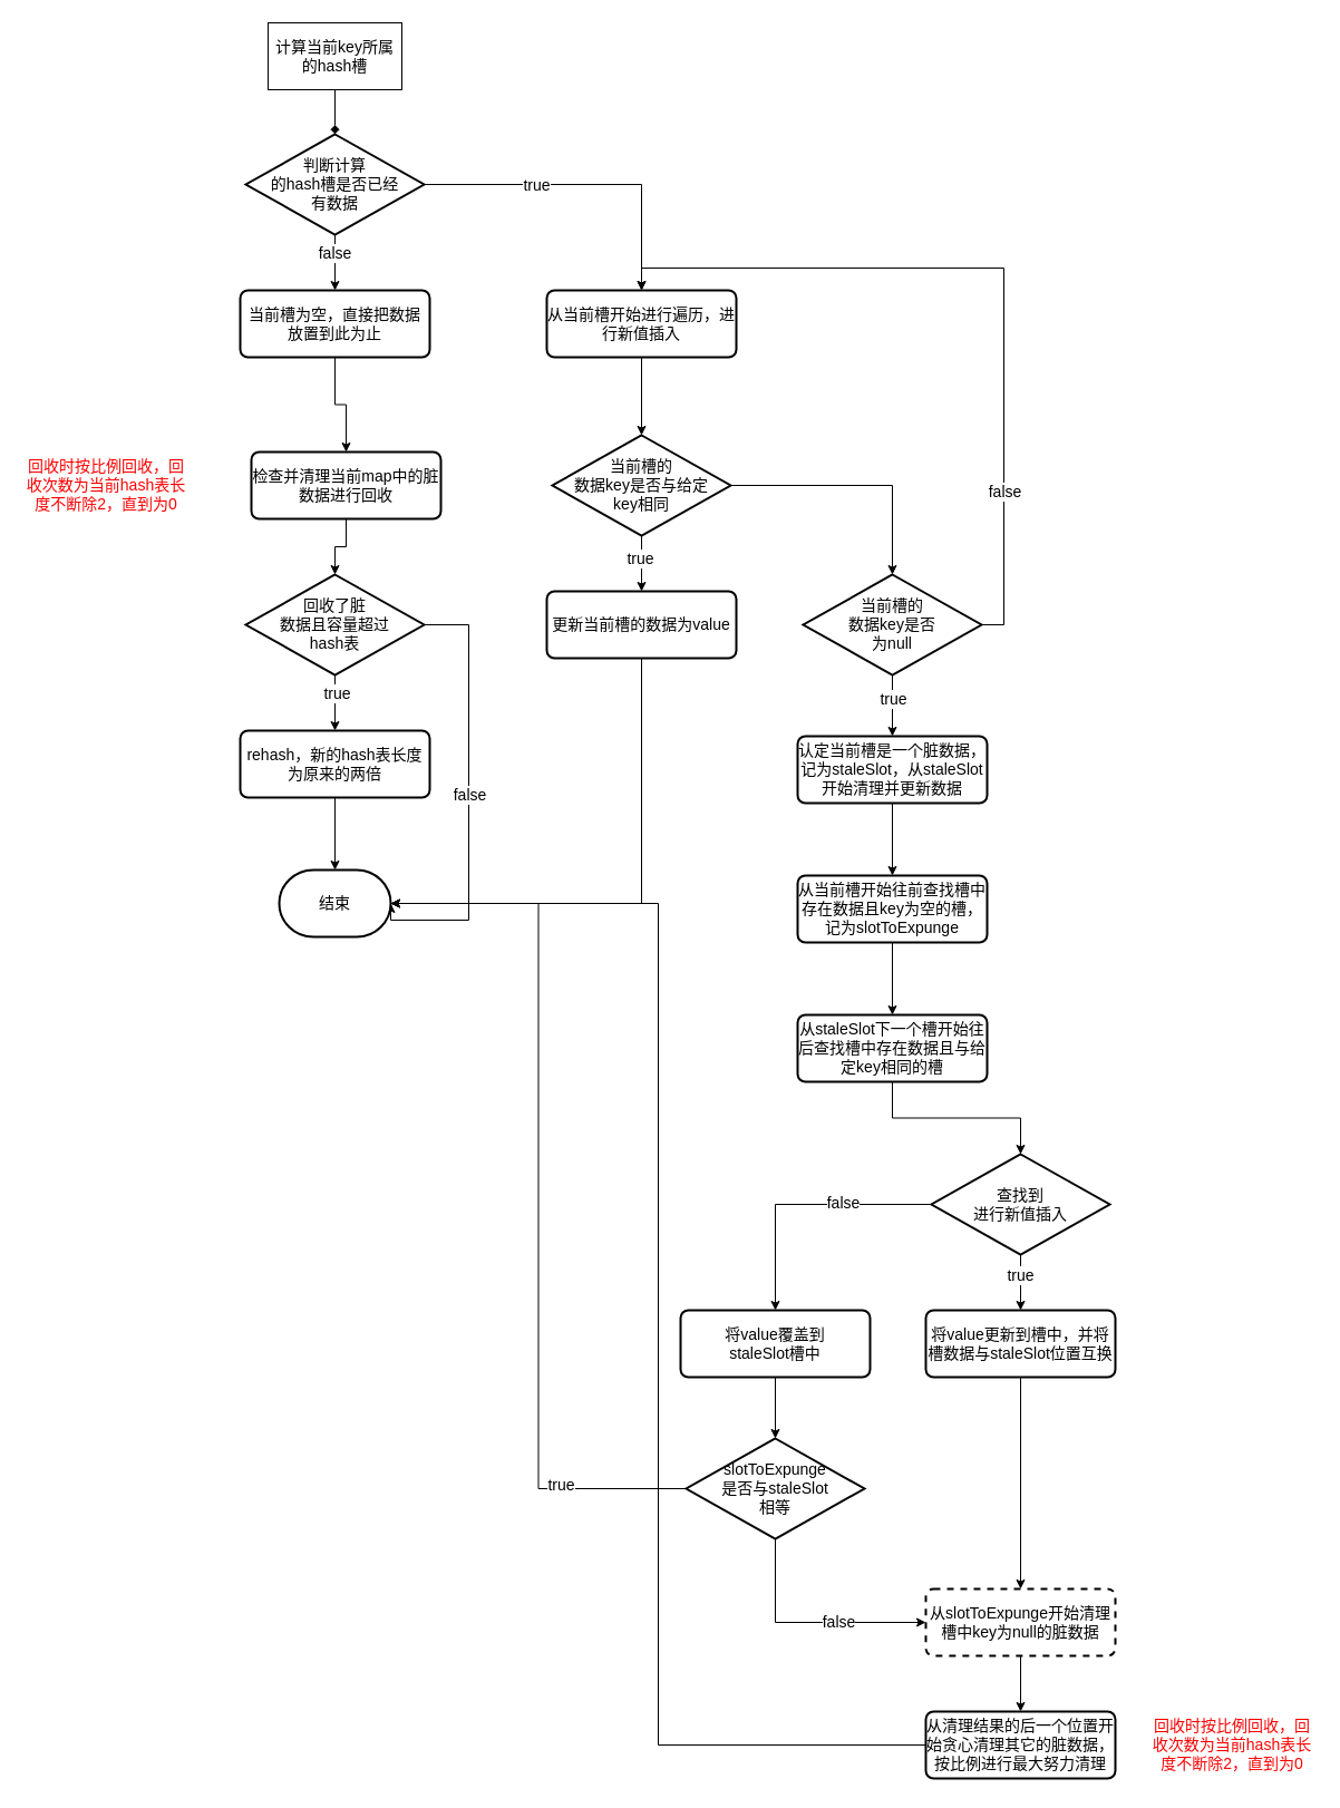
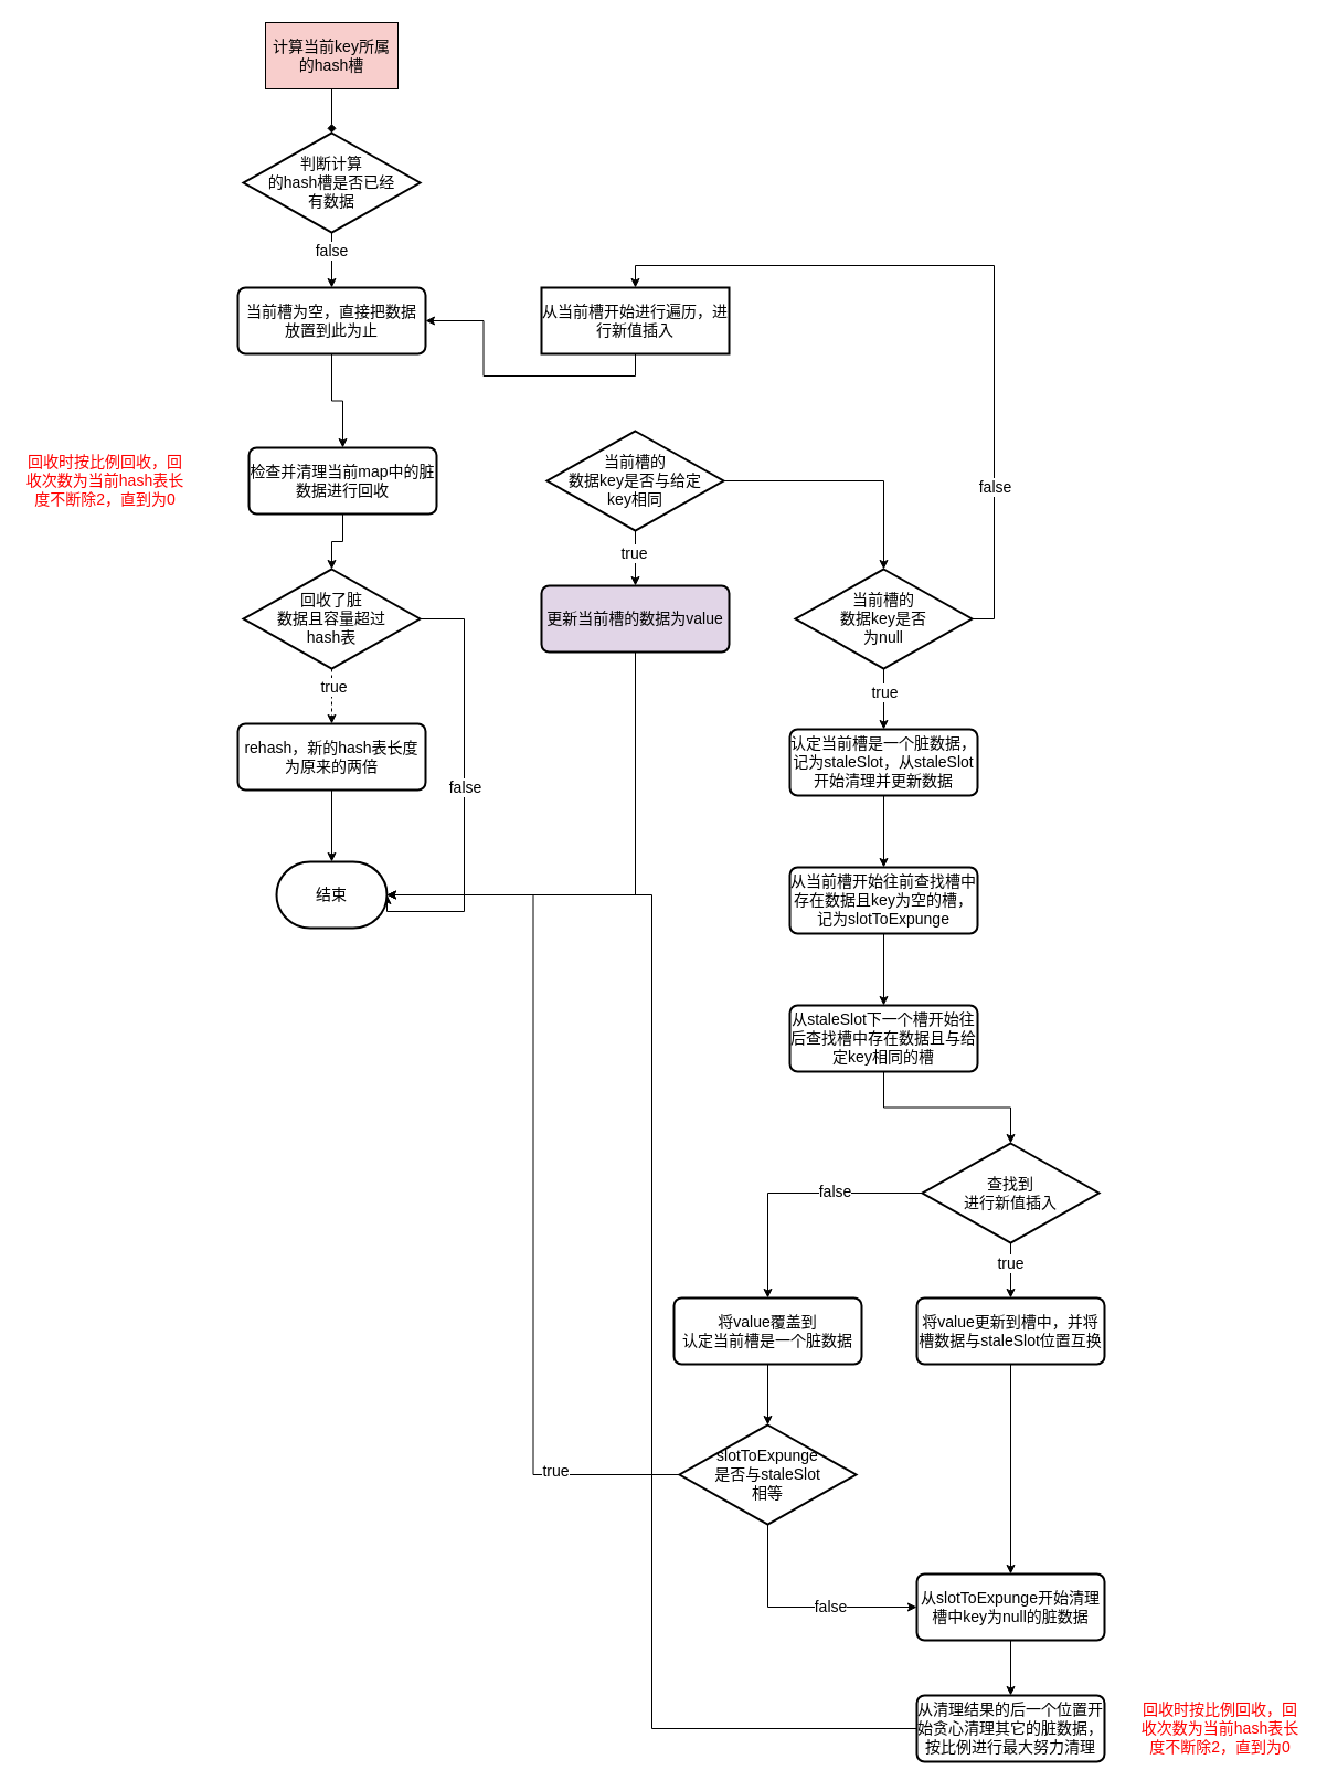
  <mxCell id="0" />
  <mxCell id="1" parent="0" />
  <mxCell id="2" style="edgeStyle=orthogonalEdgeStyle;rounded=0;orthogonalLoop=1;jettySize=auto;html=1;exitX=0.5;exitY=1;exitDx=0;exitDy=0;entryX=0.5;entryY=0;entryDx=0;entryDy=0;entryPerimeter=0;fontSize=14;endArrow=diamond;" parent="1" source="3" target="8" edge="1"><mxGeometry relative="1" as="geometry" /></mxCell>
- <mxCell id="3" value="计算当前key所属的hash槽" style="rounded=0;whiteSpace=wrap;html=1;fontSize=14;" parent="1" vertex="1"><mxGeometry x="240" y="20" width="120" height="60" as="geometry" /></mxCell>
+ <mxCell id="3" value="计算当前key所属的hash槽" style="rounded=0;whiteSpace=wrap;html=1;fontSize=14;fillColor=#f8cecc;" parent="1" vertex="1"><mxGeometry x="240" y="20" width="120" height="60" as="geometry" /></mxCell>
  <mxCell id="4" style="edgeStyle=orthogonalEdgeStyle;rounded=0;orthogonalLoop=1;jettySize=auto;html=1;exitX=0.5;exitY=1;exitDx=0;exitDy=0;exitPerimeter=0;entryX=0.5;entryY=0;entryDx=0;entryDy=0;fontSize=14;" parent="1" source="8" target="10" edge="1"><mxGeometry relative="1" as="geometry" /></mxCell>
  <mxCell id="5" value="false" style="edgeLabel;html=1;align=center;verticalAlign=middle;resizable=0;points=[];fontSize=14;" parent="4" vertex="1" connectable="0"><mxGeometry x="-0.352" y="-1" relative="1" as="geometry"><mxPoint as="offset" /></mxGeometry></mxCell>
- <mxCell id="6" style="edgeStyle=orthogonalEdgeStyle;rounded=0;orthogonalLoop=1;jettySize=auto;html=1;exitX=1;exitY=0.5;exitDx=0;exitDy=0;exitPerimeter=0;entryX=0.5;entryY=0;entryDx=0;entryDy=0;fontSize=14;" parent="1" source="8" target="23" edge="1"><mxGeometry relative="1" as="geometry" /></mxCell>
- <mxCell id="7" value="true" style="edgeLabel;html=1;align=center;verticalAlign=middle;resizable=0;points=[];fontSize=14;" parent="6" vertex="1" connectable="0"><mxGeometry x="-0.308" relative="1" as="geometry"><mxPoint as="offset" /></mxGeometry></mxCell>
  <mxCell id="8" value="判断计算&lt;br&gt;的hash槽是否已经&lt;br&gt;有数据" style="strokeWidth=2;html=1;shape=mxgraph.flowchart.decision;whiteSpace=wrap;fontSize=14;" parent="1" vertex="1"><mxGeometry x="220" y="120" width="160" height="90" as="geometry" /></mxCell>
  <mxCell id="9" style="edgeStyle=orthogonalEdgeStyle;rounded=0;orthogonalLoop=1;jettySize=auto;html=1;exitX=0.5;exitY=1;exitDx=0;exitDy=0;entryX=0.5;entryY=0;entryDx=0;entryDy=0;fontSize=14;" parent="1" source="10" target="12" edge="1"><mxGeometry relative="1" as="geometry" /></mxCell>
  <mxCell id="10" value="当前槽为空，直接把数据&lt;br&gt;放置到此为止" style="rounded=1;whiteSpace=wrap;html=1;absoluteArcSize=1;arcSize=14;strokeWidth=2;fontSize=14;" parent="1" vertex="1"><mxGeometry x="215" y="260" width="170" height="60" as="geometry" /></mxCell>
  <mxCell id="11" style="edgeStyle=orthogonalEdgeStyle;rounded=0;orthogonalLoop=1;jettySize=auto;html=1;exitX=0.5;exitY=1;exitDx=0;exitDy=0;fontSize=14;" parent="1" source="12" target="17" edge="1"><mxGeometry relative="1" as="geometry" /></mxCell>
  <mxCell id="12" value="检查并清理当前map中的脏数据进行回收" style="rounded=1;whiteSpace=wrap;html=1;absoluteArcSize=1;arcSize=14;strokeWidth=2;fontSize=14;" parent="1" vertex="1"><mxGeometry x="225" y="405" width="170" height="60" as="geometry" /></mxCell>
- <mxCell id="13" style="edgeStyle=orthogonalEdgeStyle;rounded=0;orthogonalLoop=1;jettySize=auto;html=1;exitX=0.5;exitY=1;exitDx=0;exitDy=0;exitPerimeter=0;entryX=0.5;entryY=0;entryDx=0;entryDy=0;fontSize=14;" parent="1" source="17" target="19" edge="1"><mxGeometry relative="1" as="geometry" /></mxCell>
+ <mxCell id="13" style="edgeStyle=orthogonalEdgeStyle;rounded=0;orthogonalLoop=1;jettySize=auto;html=1;exitX=0.5;exitY=1;exitDx=0;exitDy=0;exitPerimeter=0;entryX=0.5;entryY=0;entryDx=0;entryDy=0;fontSize=14;dashed=1;" parent="1" source="17" target="19" edge="1"><mxGeometry relative="1" as="geometry" /></mxCell>
  <mxCell id="14" value="true" style="edgeLabel;html=1;align=center;verticalAlign=middle;resizable=0;points=[];fontSize=14;" parent="13" vertex="1" connectable="0"><mxGeometry x="-0.352" y="1" relative="1" as="geometry"><mxPoint as="offset" /></mxGeometry></mxCell>
  <mxCell id="15" style="edgeStyle=orthogonalEdgeStyle;rounded=0;orthogonalLoop=1;jettySize=auto;html=1;exitX=1;exitY=0.5;exitDx=0;exitDy=0;exitPerimeter=0;entryX=1;entryY=0.5;entryDx=0;entryDy=0;entryPerimeter=0;fontSize=14;" parent="1" source="17" target="20" edge="1"><mxGeometry relative="1" as="geometry"><Array as="points"><mxPoint x="420" y="560" /><mxPoint x="420" y="825" /></Array></mxGeometry></mxCell>
  <mxCell id="16" value="false" style="edgeLabel;html=1;align=center;verticalAlign=middle;resizable=0;points=[];fontSize=14;" parent="15" vertex="1" connectable="0"><mxGeometry x="-0.017" relative="1" as="geometry"><mxPoint as="offset" /></mxGeometry></mxCell>
  <mxCell id="17" value="回收了脏&lt;br&gt;数据且容量超过&lt;br&gt;hash表" style="strokeWidth=2;html=1;shape=mxgraph.flowchart.decision;whiteSpace=wrap;fontSize=14;" parent="1" vertex="1"><mxGeometry x="220" y="515" width="160" height="90" as="geometry" /></mxCell>
  <mxCell id="18" style="edgeStyle=orthogonalEdgeStyle;rounded=0;orthogonalLoop=1;jettySize=auto;html=1;exitX=0.5;exitY=1;exitDx=0;exitDy=0;fontSize=14;" parent="1" source="19" target="20" edge="1"><mxGeometry relative="1" as="geometry" /></mxCell>
  <mxCell id="19" value="rehash，新的hash表长度为原来的两倍" style="rounded=1;whiteSpace=wrap;html=1;absoluteArcSize=1;arcSize=14;strokeWidth=2;fontSize=14;" parent="1" vertex="1"><mxGeometry x="215" y="655" width="170" height="60" as="geometry" /></mxCell>
  <mxCell id="20" value="结束" style="strokeWidth=2;html=1;shape=mxgraph.flowchart.terminator;whiteSpace=wrap;fontSize=14;" parent="1" vertex="1"><mxGeometry x="250" y="780" width="100" height="60" as="geometry" /></mxCell>
- <mxCell id="21" style="edgeStyle=orthogonalEdgeStyle;rounded=0;orthogonalLoop=1;jettySize=auto;html=1;exitX=0.5;exitY=1;exitDx=0;exitDy=0;fontSize=14;" parent="1" source="23" target="26" edge="1"><mxGeometry relative="1" as="geometry" /></mxCell>
+ <mxCell id="21" style="edgeStyle=orthogonalEdgeStyle;rounded=0;orthogonalLoop=1;jettySize=auto;html=1;exitX=0.5;exitY=1;exitDx=0;exitDy=0;fontSize=14;" parent="1" source="23" target="10" edge="1"><mxGeometry relative="1" as="geometry" /></mxCell>
  <mxCell id="22" style="edgeStyle=orthogonalEdgeStyle;rounded=0;orthogonalLoop=1;jettySize=auto;html=1;entryX=0.5;entryY=0;entryDx=0;entryDy=0;entryPerimeter=0;fontSize=14;exitX=1;exitY=0.5;exitDx=0;exitDy=0;exitPerimeter=0;" parent="1" source="26" target="33" edge="1"><mxGeometry relative="1" as="geometry"><mxPoint x="650" y="565" as="sourcePoint" /></mxGeometry></mxCell>
- <mxCell id="23" value="从当前槽开始进行遍历，进行新值插入" style="rounded=1;whiteSpace=wrap;html=1;absoluteArcSize=1;arcSize=14;strokeWidth=2;fontSize=14;" parent="1" vertex="1"><mxGeometry x="490" y="260" width="170" height="60" as="geometry" /></mxCell>
+ <mxCell id="23" value="从当前槽开始进行遍历，进行新值插入" style="whiteSpace=wrap;html=1;absoluteArcSize=1;arcSize=14;strokeWidth=2;fontSize=14;rounded=0;" parent="1" vertex="1"><mxGeometry x="490" y="260" width="170" height="60" as="geometry" /></mxCell>
  <mxCell id="24" style="edgeStyle=orthogonalEdgeStyle;rounded=0;orthogonalLoop=1;jettySize=auto;html=1;exitX=0.5;exitY=1;exitDx=0;exitDy=0;exitPerimeter=0;fontSize=14;" parent="1" source="26" target="28" edge="1"><mxGeometry relative="1" as="geometry" /></mxCell>
  <mxCell id="25" value="true" style="edgeLabel;html=1;align=center;verticalAlign=middle;resizable=0;points=[];fontSize=14;" parent="24" vertex="1" connectable="0"><mxGeometry x="-0.204" y="-2" relative="1" as="geometry"><mxPoint as="offset" /></mxGeometry></mxCell>
  <mxCell id="26" value="当前槽的&lt;br&gt;数据key是否与给定&lt;br&gt;key相同" style="strokeWidth=2;html=1;shape=mxgraph.flowchart.decision;whiteSpace=wrap;fontSize=14;" parent="1" vertex="1"><mxGeometry x="495" y="390" width="160" height="90" as="geometry" /></mxCell>
- <mxCell id="27" style="edgeStyle=orthogonalEdgeStyle;rounded=0;orthogonalLoop=1;jettySize=auto;html=1;exitX=0.5;exitY=1;exitDx=0;exitDy=0;entryX=1;entryY=0.5;entryDx=0;entryDy=0;entryPerimeter=0;fontSize=14;" parent="1" source="28" target="20" edge="1"><mxGeometry relative="1" as="geometry" /></mxCell>
- <mxCell id="28" value="更新当前槽的数据为value" style="rounded=1;whiteSpace=wrap;html=1;absoluteArcSize=1;arcSize=14;strokeWidth=2;fontSize=14;" parent="1" vertex="1"><mxGeometry x="490" y="530" width="170" height="60" as="geometry" /></mxCell>
+ <mxCell id="27" style="edgeStyle=orthogonalEdgeStyle;rounded=0;orthogonalLoop=1;jettySize=auto;html=1;exitX=0.5;exitY=1;exitDx=0;exitDy=0;entryX=1;entryY=0.5;entryDx=0;entryDy=0;entryPerimeter=0;fontSize=14;endArrow=open;" parent="1" source="28" target="20" edge="1"><mxGeometry relative="1" as="geometry" /></mxCell>
+ <mxCell id="28" value="更新当前槽的数据为value" style="rounded=1;whiteSpace=wrap;html=1;absoluteArcSize=1;arcSize=14;strokeWidth=2;fontSize=14;fillColor=#e1d5e7;" parent="1" vertex="1"><mxGeometry x="490" y="530" width="170" height="60" as="geometry" /></mxCell>
  <mxCell id="29" style="edgeStyle=orthogonalEdgeStyle;rounded=0;orthogonalLoop=1;jettySize=auto;html=1;exitX=1;exitY=0.5;exitDx=0;exitDy=0;exitPerimeter=0;entryX=0.5;entryY=0;entryDx=0;entryDy=0;fontSize=14;" parent="1" source="33" target="23" edge="1"><mxGeometry relative="1" as="geometry" /></mxCell>
  <mxCell id="30" value="false" style="edgeLabel;html=1;align=center;verticalAlign=middle;resizable=0;points=[];fontSize=14;" parent="29" vertex="1" connectable="0"><mxGeometry x="-0.592" relative="1" as="geometry"><mxPoint as="offset" /></mxGeometry></mxCell>
  <mxCell id="31" style="edgeStyle=orthogonalEdgeStyle;rounded=0;orthogonalLoop=1;jettySize=auto;html=1;exitX=0.5;exitY=1;exitDx=0;exitDy=0;exitPerimeter=0;entryX=0.5;entryY=0;entryDx=0;entryDy=0;fontSize=14;" parent="1" source="33" target="35" edge="1"><mxGeometry relative="1" as="geometry" /></mxCell>
  <mxCell id="32" value="true" style="edgeLabel;html=1;align=center;verticalAlign=middle;resizable=0;points=[];fontSize=14;" parent="31" vertex="1" connectable="0"><mxGeometry x="-0.246" relative="1" as="geometry"><mxPoint as="offset" /></mxGeometry></mxCell>
  <mxCell id="33" value="当前槽的&lt;br&gt;数据key是否&lt;br&gt;为null" style="strokeWidth=2;html=1;shape=mxgraph.flowchart.decision;whiteSpace=wrap;fontSize=14;" parent="1" vertex="1"><mxGeometry x="720" y="515" width="160" height="90" as="geometry" /></mxCell>
  <mxCell id="34" style="edgeStyle=orthogonalEdgeStyle;rounded=0;orthogonalLoop=1;jettySize=auto;html=1;exitX=0.5;exitY=1;exitDx=0;exitDy=0;entryX=0.5;entryY=0;entryDx=0;entryDy=0;fontSize=14;" parent="1" source="35" target="37" edge="1"><mxGeometry relative="1" as="geometry" /></mxCell>
  <mxCell id="35" value="认定当前槽是一个脏数据，记为staleSlot，从staleSlot开始清理并更新数据" style="rounded=1;whiteSpace=wrap;html=1;absoluteArcSize=1;arcSize=14;strokeWidth=2;fontSize=14;" parent="1" vertex="1"><mxGeometry x="715" y="660" width="170" height="60" as="geometry" /></mxCell>
  <mxCell id="36" style="edgeStyle=orthogonalEdgeStyle;rounded=0;orthogonalLoop=1;jettySize=auto;html=1;exitX=0.5;exitY=1;exitDx=0;exitDy=0;fontSize=14;" parent="1" source="37" target="39" edge="1"><mxGeometry relative="1" as="geometry" /></mxCell>
  <mxCell id="37" value="从当前槽开始往前查找槽中存在数据且key为空的槽，记为slotToExpunge" style="rounded=1;whiteSpace=wrap;html=1;absoluteArcSize=1;arcSize=14;strokeWidth=2;fontSize=14;" parent="1" vertex="1"><mxGeometry x="715" y="785" width="170" height="60" as="geometry" /></mxCell>
  <mxCell id="38" style="edgeStyle=orthogonalEdgeStyle;rounded=0;orthogonalLoop=1;jettySize=auto;html=1;exitX=0.5;exitY=1;exitDx=0;exitDy=0;entryX=0.5;entryY=0;entryDx=0;entryDy=0;entryPerimeter=0;fontSize=14;" parent="1" source="39" target="44" edge="1"><mxGeometry relative="1" as="geometry" /></mxCell>
  <mxCell id="39" value="从staleSlot下一个槽开始往后查找槽中存在数据且与给定key相同的槽" style="rounded=1;whiteSpace=wrap;html=1;absoluteArcSize=1;arcSize=14;strokeWidth=2;fontSize=14;" parent="1" vertex="1"><mxGeometry x="715" y="910" width="170" height="60" as="geometry" /></mxCell>
  <mxCell id="40" style="edgeStyle=orthogonalEdgeStyle;rounded=0;orthogonalLoop=1;jettySize=auto;html=1;exitX=0.5;exitY=1;exitDx=0;exitDy=0;exitPerimeter=0;fontSize=14;" parent="1" source="44" target="46" edge="1"><mxGeometry relative="1" as="geometry" /></mxCell>
  <mxCell id="41" value="true" style="edgeLabel;html=1;align=center;verticalAlign=middle;resizable=0;points=[];fontSize=14;" parent="40" vertex="1" connectable="0"><mxGeometry x="-0.288" y="-1" relative="1" as="geometry"><mxPoint as="offset" /></mxGeometry></mxCell>
  <mxCell id="42" style="edgeStyle=orthogonalEdgeStyle;rounded=0;orthogonalLoop=1;jettySize=auto;html=1;exitX=0;exitY=0.5;exitDx=0;exitDy=0;exitPerimeter=0;fontSize=14;" parent="1" source="44" target="52" edge="1"><mxGeometry relative="1" as="geometry" /></mxCell>
  <mxCell id="43" value="false" style="edgeLabel;html=1;align=center;verticalAlign=middle;resizable=0;points=[];fontSize=14;" parent="42" vertex="1" connectable="0"><mxGeometry x="-0.316" y="-2" relative="1" as="geometry"><mxPoint as="offset" /></mxGeometry></mxCell>
  <mxCell id="44" value="查找到&lt;br&gt;进行新值插入" style="strokeWidth=2;html=1;shape=mxgraph.flowchart.decision;whiteSpace=wrap;fontSize=14;" parent="1" vertex="1"><mxGeometry x="835" y="1035" width="160" height="90" as="geometry" /></mxCell>
  <mxCell id="45" style="edgeStyle=orthogonalEdgeStyle;rounded=0;orthogonalLoop=1;jettySize=auto;html=1;exitX=0.5;exitY=1;exitDx=0;exitDy=0;fontSize=14;" parent="1" source="46" target="48" edge="1"><mxGeometry relative="1" as="geometry" /></mxCell>
  <mxCell id="46" value="将value更新到槽中，并将槽数据与staleSlot位置互换" style="rounded=1;whiteSpace=wrap;html=1;absoluteArcSize=1;arcSize=14;strokeWidth=2;fontSize=14;" parent="1" vertex="1"><mxGeometry x="830" y="1175" width="170" height="60" as="geometry" /></mxCell>
  <mxCell id="47" style="edgeStyle=orthogonalEdgeStyle;rounded=0;orthogonalLoop=1;jettySize=auto;html=1;exitX=0.5;exitY=1;exitDx=0;exitDy=0;fontSize=14;" parent="1" source="48" target="50" edge="1"><mxGeometry relative="1" as="geometry" /></mxCell>
- <mxCell id="48" value="从slotToExpunge开始清理槽中key为null的脏数据" style="rounded=1;whiteSpace=wrap;html=1;absoluteArcSize=1;arcSize=14;strokeWidth=2;fontSize=14;dashed=1;" parent="1" vertex="1"><mxGeometry x="830" y="1425" width="170" height="60" as="geometry" /></mxCell>
+ <mxCell id="48" value="从slotToExpunge开始清理槽中key为null的脏数据" style="rounded=1;whiteSpace=wrap;html=1;absoluteArcSize=1;arcSize=14;strokeWidth=2;fontSize=14;" parent="1" vertex="1"><mxGeometry x="830" y="1425" width="170" height="60" as="geometry" /></mxCell>
  <mxCell id="49" style="edgeStyle=orthogonalEdgeStyle;rounded=0;orthogonalLoop=1;jettySize=auto;html=1;exitX=0;exitY=0.5;exitDx=0;exitDy=0;entryX=1;entryY=0.5;entryDx=0;entryDy=0;entryPerimeter=0;fontSize=14;" parent="1" source="50" target="20" edge="1"><mxGeometry relative="1" as="geometry" /></mxCell>
  <mxCell id="50" value="从清理结果的后一个位置开始贪心清理其它的脏数据，按比例进行最大努力清理" style="rounded=1;whiteSpace=wrap;html=1;absoluteArcSize=1;arcSize=14;strokeWidth=2;fontSize=14;" parent="1" vertex="1"><mxGeometry x="830" y="1535" width="170" height="60" as="geometry" /></mxCell>
  <mxCell id="51" style="edgeStyle=orthogonalEdgeStyle;rounded=0;orthogonalLoop=1;jettySize=auto;html=1;exitX=0.5;exitY=1;exitDx=0;exitDy=0;entryX=0.5;entryY=0;entryDx=0;entryDy=0;entryPerimeter=0;fontSize=14;" parent="1" source="52" target="57" edge="1"><mxGeometry relative="1" as="geometry" /></mxCell>
- <mxCell id="52" value="将value覆盖到&lt;br&gt;staleSlot槽中" style="rounded=1;whiteSpace=wrap;html=1;absoluteArcSize=1;arcSize=14;strokeWidth=2;fontSize=14;" parent="1" vertex="1"><mxGeometry x="610" y="1175" width="170" height="60" as="geometry" /></mxCell>
+ <mxCell id="52" value="将value覆盖到&lt;br&gt;认定当前槽是一个脏数据" style="rounded=1;whiteSpace=wrap;html=1;absoluteArcSize=1;arcSize=14;strokeWidth=2;fontSize=14;" parent="1" vertex="1"><mxGeometry x="610" y="1175" width="170" height="60" as="geometry" /></mxCell>
  <mxCell id="53" style="edgeStyle=orthogonalEdgeStyle;rounded=0;orthogonalLoop=1;jettySize=auto;html=1;exitX=0.5;exitY=1;exitDx=0;exitDy=0;exitPerimeter=0;entryX=0;entryY=0.5;entryDx=0;entryDy=0;fontSize=14;" parent="1" source="57" target="48" edge="1"><mxGeometry relative="1" as="geometry" /></mxCell>
  <mxCell id="54" value="false" style="edgeLabel;html=1;align=center;verticalAlign=middle;resizable=0;points=[];fontSize=14;" parent="53" vertex="1" connectable="0"><mxGeometry x="0.251" y="1" relative="1" as="geometry"><mxPoint as="offset" /></mxGeometry></mxCell>
  <mxCell id="55" style="edgeStyle=orthogonalEdgeStyle;rounded=0;orthogonalLoop=1;jettySize=auto;html=1;exitX=0;exitY=0.5;exitDx=0;exitDy=0;exitPerimeter=0;entryX=1;entryY=0.5;entryDx=0;entryDy=0;entryPerimeter=0;fontSize=14;" parent="1" source="57" target="20" edge="1"><mxGeometry relative="1" as="geometry" /></mxCell>
  <mxCell id="56" value="true" style="edgeLabel;html=1;align=center;verticalAlign=middle;resizable=0;points=[];fontSize=14;" parent="55" vertex="1" connectable="0"><mxGeometry x="-0.716" y="-4" relative="1" as="geometry"><mxPoint x="-1" as="offset" /></mxGeometry></mxCell>
  <mxCell id="57" value="slotToExpunge&lt;br&gt;是否与staleSlot&lt;br&gt;相等" style="strokeWidth=2;html=1;shape=mxgraph.flowchart.decision;whiteSpace=wrap;fontSize=14;" parent="1" vertex="1"><mxGeometry x="615" y="1290" width="160" height="90" as="geometry" /></mxCell>
  <mxCell id="58" value="&lt;font color=&quot;#ff0000&quot;&gt;回收时按比例回收，回收次数为当前hash表长度不断除2，直到为0&lt;/font&gt;" style="text;html=1;strokeColor=none;fillColor=none;align=center;verticalAlign=middle;whiteSpace=wrap;rounded=0;fontSize=14;" parent="1" vertex="1"><mxGeometry x="20" y="400" width="150" height="70" as="geometry" /></mxCell>
  <mxCell id="59" value="&lt;font color=&quot;#ff0000&quot;&gt;回收时按比例回收，回收次数为当前hash表长度不断除2，直到为0&lt;/font&gt;" style="text;html=1;strokeColor=none;fillColor=none;align=center;verticalAlign=middle;whiteSpace=wrap;rounded=0;fontSize=14;" parent="1" vertex="1"><mxGeometry x="1030" y="1530" width="150" height="70" as="geometry" /></mxCell>
